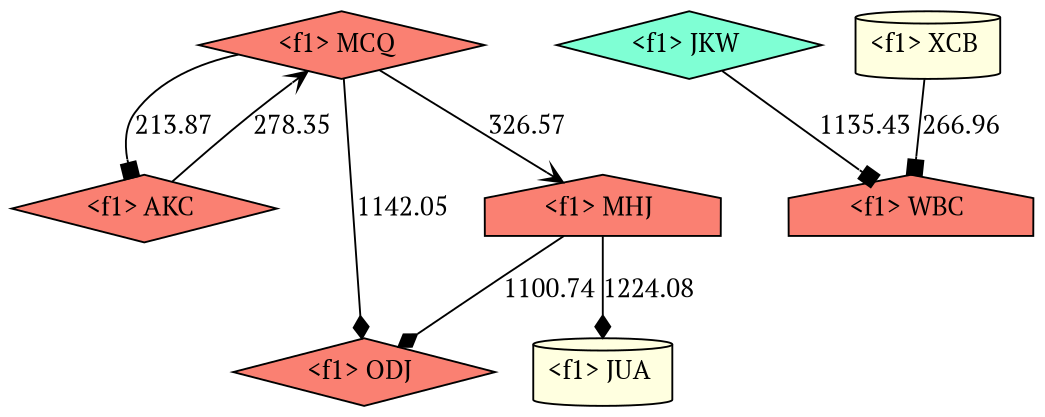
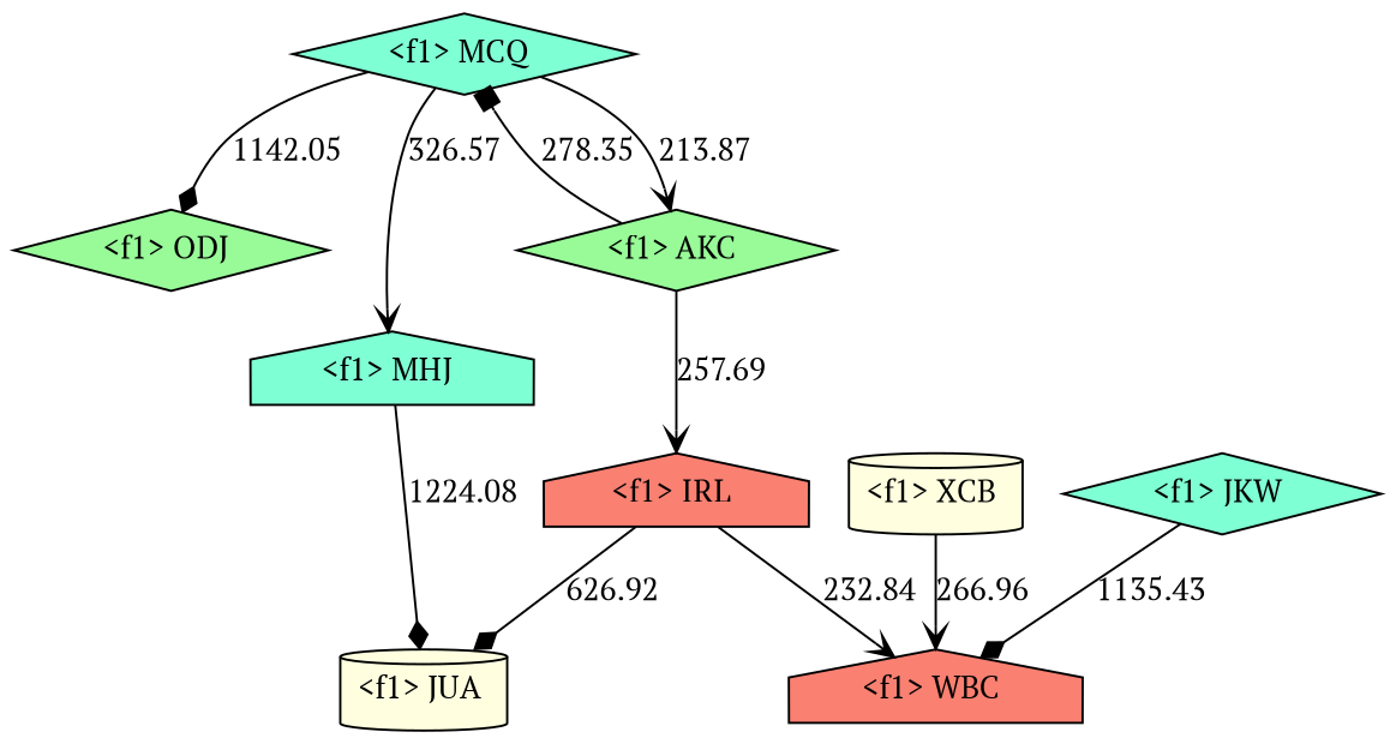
  digraph {
    fontname="PT Serif"
    node [fillcolor=salmon fontname="PT Serif" shape=diamond style=filled]
    edge [arrowhead=diamond fontname="PT Serif" headport=f1]
+   n1 [label="<f1> IRL " shape=house]
    n2 [fillcolor=lightyellow label="<f1> JUA " shape=cylinder]
    n3 [label="<f1> WBC " shape=house]
    n4 [fillcolor=aquamarine label="<f1> JKW "]
-   n5 [label="<f1> ODJ "]
+   n5 [fillcolor=palegreen label="<f1> ODJ "]
    n6 [fillcolor=lightyellow label="<f1> XCB " shape=cylinder]
-   n7 [label="<f1> AKC "]
-   n8 [label="<f1> MCQ "]
-   n9 [label="<f1> MHJ " shape=house]
-   n4 -> n3 [arrowhead=box label=1135.43]
-   n6 -> n3 [arrowhead=box label=266.96]
-   n7 -> n8 [arrowhead=vee label=278.35]
+   n7 [fillcolor=palegreen label="<f1> AKC "]
+   n8 [fillcolor=aquamarine label="<f1> MCQ "]
+   n9 [fillcolor=aquamarine label="<f1> MHJ " shape=house]
+   n1 -> n2 [label=626.92]
+   n1 -> n3 [arrowhead=vee label=232.84]
+   n4 -> n3 [label=1135.43]
+   n6 -> n3 [arrowhead=vee label=266.96]
+   n7 -> n1 [arrowhead=vee label=257.69]
+   n7 -> n8 [arrowhead=box label=278.35]
    n8 -> n5 [label=1142.05]
-   n8 -> n7 [arrowhead=box label=213.87]
+   n8 -> n7 [arrowhead=vee label=213.87]
    n8 -> n9 [arrowhead=vee label=326.57]
    n9 -> n2 [label=1224.08]
-   n9 -> n5 [label=1100.74]
  }
